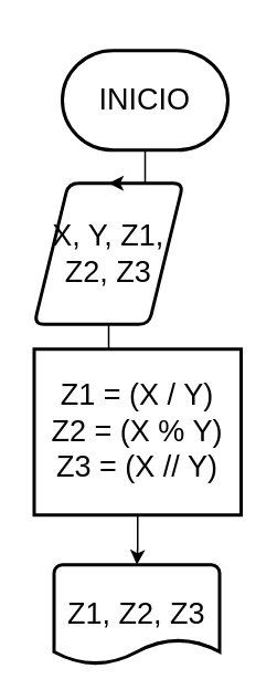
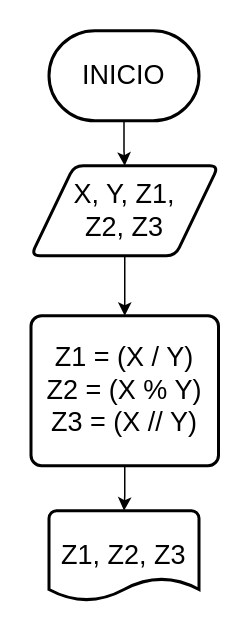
  <mxCell id="0" />
  <mxCell id="1" parent="0" />
  <mxCell id="2" value="" style="edgeStyle=orthogonalEdgeStyle;rounded=0;orthogonalLoop=1;jettySize=auto;html=1;fontSize=18;" parent="1" source="3" target="5" edge="1"><mxGeometry relative="1" as="geometry" /></mxCell>
- <mxCell id="3" value="&lt;font style=&quot;font-size: 18px&quot;&gt;X, Y, Z1,&lt;br&gt;Z2, Z3&lt;br&gt;&lt;/font&gt;" style="shape=parallelogram;html=1;strokeWidth=2;perimeter=parallelogramPerimeter;whiteSpace=wrap;rounded=1;arcSize=12;size=0.23;" parent="1" vertex="1"><mxGeometry x="20" y="110" width="90" height="85" as="geometry" /></mxCell>
+ <mxCell id="3" value="&lt;font style=&quot;font-size: 18px&quot;&gt;X, Y, Z1,&lt;br&gt;Z2, Z3&lt;br&gt;&lt;/font&gt;" style="shape=parallelogram;html=1;strokeWidth=2;perimeter=parallelogramPerimeter;whiteSpace=wrap;rounded=1;arcSize=12;size=0.23;" parent="1" vertex="1"><mxGeometry x="20" y="110" width="125" height="60" as="geometry" /></mxCell>
  <mxCell id="4" value="" style="edgeStyle=orthogonalEdgeStyle;rounded=0;orthogonalLoop=1;jettySize=auto;html=1;fontSize=18;" parent="1" source="5" target="8" edge="1"><mxGeometry relative="1" as="geometry" /></mxCell>
- <mxCell id="5" value="&lt;font style=&quot;font-size: 18px&quot;&gt;Z1 = (X / Y)&lt;br&gt;Z2 = (X % Y)&lt;br&gt;Z3 = (X // Y)&lt;br&gt;&lt;/font&gt;" style="whiteSpace=wrap;html=1;absoluteArcSize=1;arcSize=14;strokeWidth=2;rounded=0;" parent="1" vertex="1"><mxGeometry x="20" y="210" width="125" height="100" as="geometry" /></mxCell>
+ <mxCell id="5" value="&lt;font style=&quot;font-size: 18px&quot;&gt;Z1 = (X / Y)&lt;br&gt;Z2 = (X % Y)&lt;br&gt;Z3 = (X // Y)&lt;br&gt;&lt;/font&gt;" style="rounded=1;whiteSpace=wrap;html=1;absoluteArcSize=1;arcSize=14;strokeWidth=2;" parent="1" vertex="1"><mxGeometry x="20" y="210" width="125" height="100" as="geometry" /></mxCell>
  <mxCell id="6" value="" style="edgeStyle=orthogonalEdgeStyle;rounded=0;orthogonalLoop=1;jettySize=auto;html=1;fontSize=18;" parent="1" source="7" target="3" edge="1"><mxGeometry relative="1" as="geometry" /></mxCell>
- <mxCell id="7" value="INICIO" style="strokeWidth=2;html=1;shape=mxgraph.flowchart.terminator;whiteSpace=wrap;fontSize=18;" parent="1" vertex="1"><mxGeometry x="37" y="30" width="100" height="60" as="geometry" /></mxCell>
+ <mxCell id="7" value="INICIO" style="strokeWidth=2;html=1;shape=mxgraph.flowchart.terminator;whiteSpace=wrap;fontSize=18;" parent="1" vertex="1"><mxGeometry x="32" y="20" width="100" height="60" as="geometry" /></mxCell>
  <mxCell id="8" value="Z1, Z2, Z3" style="strokeWidth=2;html=1;shape=mxgraph.flowchart.document2;whiteSpace=wrap;size=0.25;fontSize=18;" parent="1" vertex="1"><mxGeometry x="32" y="340" width="100" height="60" as="geometry" /></mxCell>
